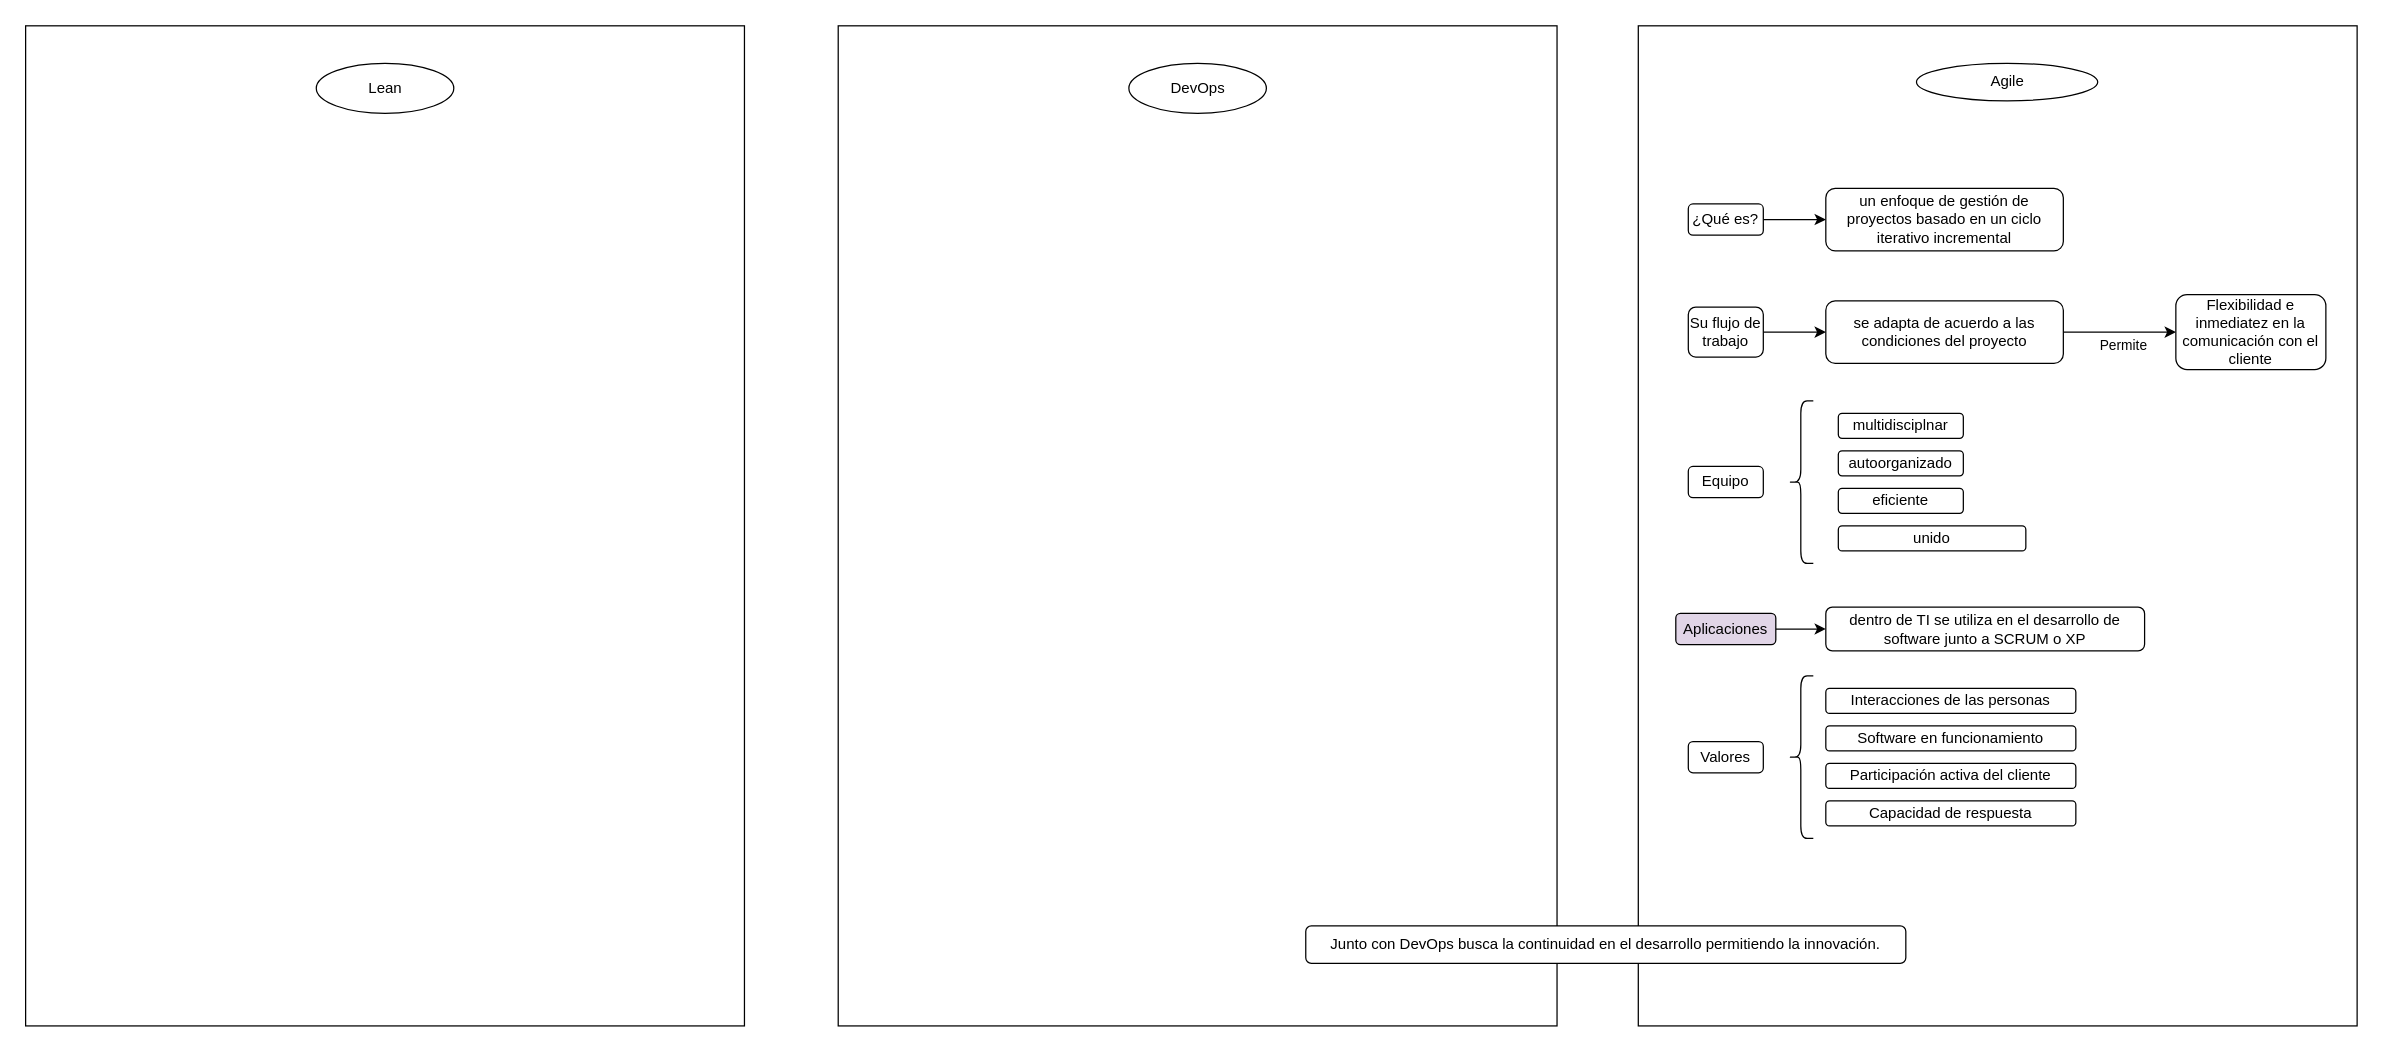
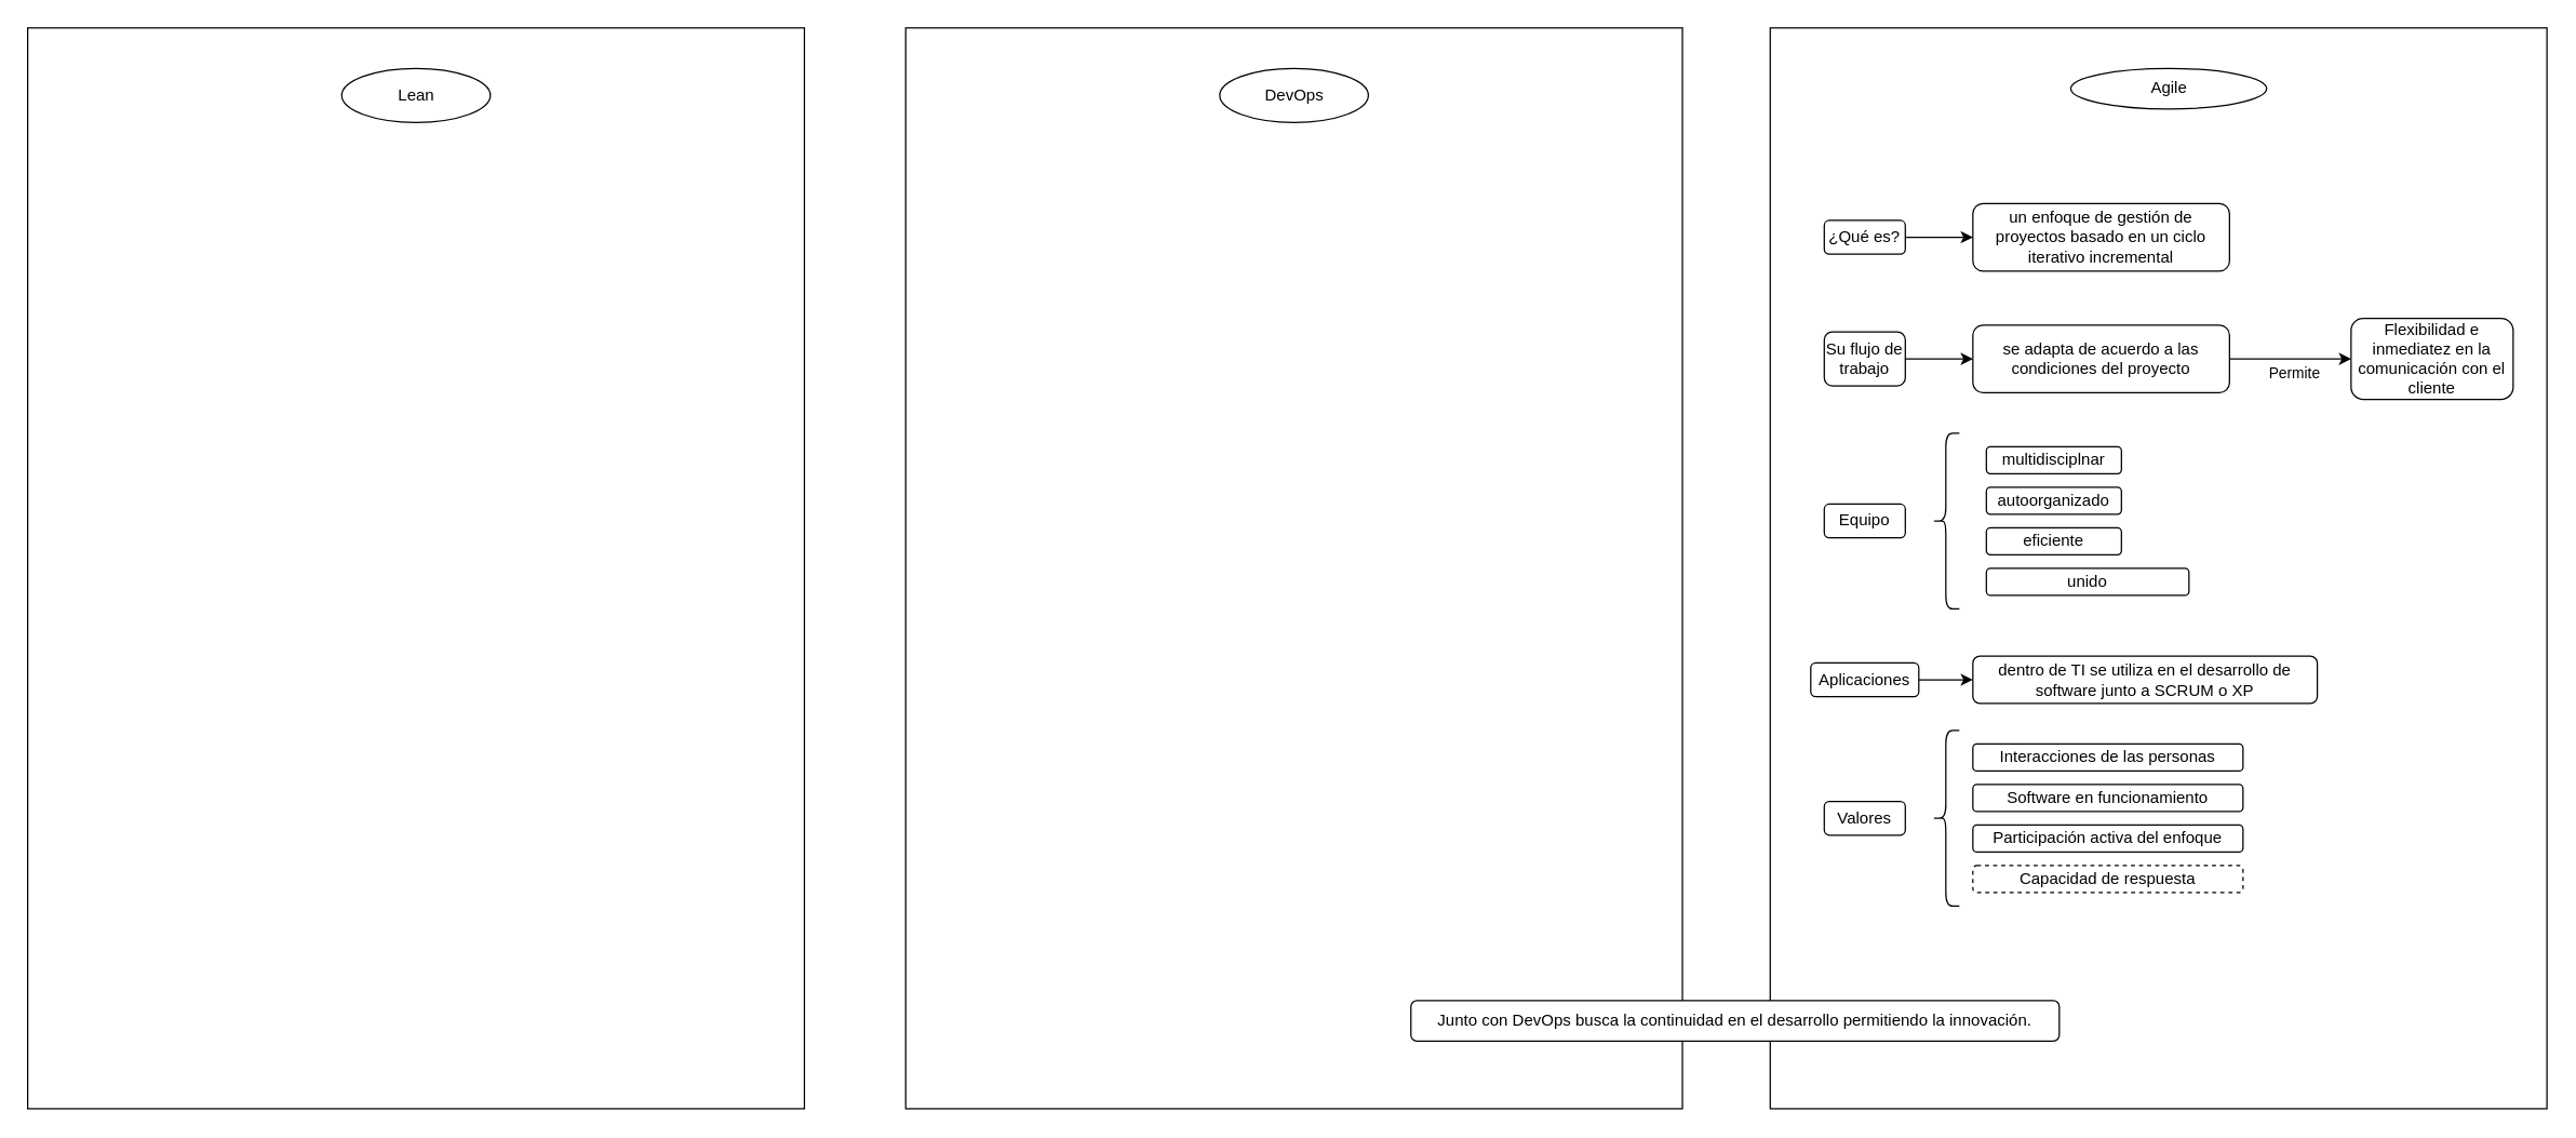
  <mxCell id="0" />
  <mxCell id="1" parent="0" />
  <mxCell id="2" value="" style="rounded=0;whiteSpace=wrap;html=1;" vertex="1" parent="1"><mxGeometry x="20" y="20" width="575" height="800" as="geometry" /></mxCell>
  <mxCell id="3" value="" style="rounded=0;whiteSpace=wrap;html=1;" vertex="1" parent="1"><mxGeometry x="670" y="20" width="575" height="800" as="geometry" /></mxCell>
  <mxCell id="4" value="" style="rounded=0;whiteSpace=wrap;html=1;" vertex="1" parent="1"><mxGeometry x="1310" y="20" width="575" height="800" as="geometry" /></mxCell>
  <mxCell id="5" value="Lean" style="ellipse;whiteSpace=wrap;html=1;" vertex="1" parent="1"><mxGeometry x="252.5" y="50" width="110" height="40" as="geometry" /></mxCell>
  <mxCell id="6" value="DevOps" style="ellipse;whiteSpace=wrap;html=1;" vertex="1" parent="1"><mxGeometry x="902.5" y="50" width="110" height="40" as="geometry" /></mxCell>
  <mxCell id="7" value="Agile" style="ellipse;whiteSpace=wrap;html=1;" vertex="1" parent="1"><mxGeometry x="1532.5" y="50" width="145" height="30" as="geometry" /></mxCell>
  <mxCell id="8" value="un enfoque de gestión de proyectos basado en un ciclo iterativo incremental" style="rounded=1;whiteSpace=wrap;html=1;" vertex="1" parent="1"><mxGeometry x="1460" y="150" width="190" height="50" as="geometry" /></mxCell>
  <mxCell id="9" style="edgeStyle=orthogonalEdgeStyle;rounded=0;orthogonalLoop=1;jettySize=auto;html=1;entryX=0;entryY=0.5;entryDx=0;entryDy=0;" edge="1" parent="1" source="11" target="12"><mxGeometry relative="1" as="geometry" /></mxCell>
  <mxCell id="10" value="Permite" style="edgeLabel;html=1;align=center;verticalAlign=middle;resizable=0;points=[];" vertex="1" connectable="0" parent="9"><mxGeometry x="0.262" y="-1" relative="1" as="geometry"><mxPoint x="-10" y="9" as="offset" /></mxGeometry></mxCell>
  <mxCell id="11" value="se adapta de acuerdo a las condiciones del proyecto" style="rounded=1;whiteSpace=wrap;html=1;" vertex="1" parent="1"><mxGeometry x="1460" y="240" width="190" height="50" as="geometry" /></mxCell>
  <mxCell id="12" value="Flexibilidad e inmediatez en la comunicación con el cliente" style="rounded=1;whiteSpace=wrap;html=1;" vertex="1" parent="1"><mxGeometry x="1740" y="235" width="120" height="60" as="geometry" /></mxCell>
  <mxCell id="13" value="Equipo" style="rounded=1;whiteSpace=wrap;html=1;" vertex="1" parent="1"><mxGeometry x="1350" y="372.5" width="60" height="25" as="geometry" /></mxCell>
  <mxCell id="14" style="edgeStyle=orthogonalEdgeStyle;rounded=0;orthogonalLoop=1;jettySize=auto;html=1;entryX=0;entryY=0.5;entryDx=0;entryDy=0;" edge="1" parent="1" source="15" target="8"><mxGeometry relative="1" as="geometry" /></mxCell>
  <mxCell id="15" value="¿Qué es?" style="rounded=1;whiteSpace=wrap;html=1;" vertex="1" parent="1"><mxGeometry x="1350" y="162.5" width="60" height="25" as="geometry" /></mxCell>
  <mxCell id="16" style="edgeStyle=orthogonalEdgeStyle;rounded=0;orthogonalLoop=1;jettySize=auto;html=1;entryX=0;entryY=0.5;entryDx=0;entryDy=0;" edge="1" parent="1" source="17" target="11"><mxGeometry relative="1" as="geometry" /></mxCell>
  <mxCell id="17" value="Su flujo de trabajo" style="rounded=1;whiteSpace=wrap;html=1;" vertex="1" parent="1"><mxGeometry x="1350" y="245" width="60" height="40" as="geometry" /></mxCell>
  <mxCell id="18" value="multidisciplnar" style="rounded=1;whiteSpace=wrap;html=1;" vertex="1" parent="1"><mxGeometry x="1470" y="330" width="100" height="20" as="geometry" /></mxCell>
  <mxCell id="19" value="autoorganizado" style="rounded=1;whiteSpace=wrap;html=1;" vertex="1" parent="1"><mxGeometry x="1470" y="360" width="100" height="20" as="geometry" /></mxCell>
  <mxCell id="20" value="eficiente" style="rounded=1;whiteSpace=wrap;html=1;" vertex="1" parent="1"><mxGeometry x="1470" y="390" width="100" height="20" as="geometry" /></mxCell>
  <mxCell id="21" value="unido" style="rounded=1;whiteSpace=wrap;html=1;" vertex="1" parent="1"><mxGeometry x="1470" y="420" width="150" height="20" as="geometry" /></mxCell>
  <mxCell id="22" value="" style="shape=curlyBracket;whiteSpace=wrap;html=1;rounded=1;" vertex="1" parent="1"><mxGeometry x="1430" y="320" width="20" height="130" as="geometry" /></mxCell>
  <mxCell id="23" style="edgeStyle=orthogonalEdgeStyle;rounded=0;orthogonalLoop=1;jettySize=auto;html=1;" edge="1" parent="1" source="24" target="25"><mxGeometry relative="1" as="geometry" /></mxCell>
- <mxCell id="24" value="Aplicaciones" style="rounded=1;whiteSpace=wrap;html=1;fillColor=#e1d5e7;" vertex="1" parent="1"><mxGeometry x="1340" y="490" width="80" height="25" as="geometry" /></mxCell>
+ <mxCell id="24" value="Aplicaciones" style="rounded=1;whiteSpace=wrap;html=1;" vertex="1" parent="1"><mxGeometry x="1340" y="490" width="80" height="25" as="geometry" /></mxCell>
  <mxCell id="25" value="dentro de TI se utiliza en el desarrollo de software junto a SCRUM o XP" style="rounded=1;whiteSpace=wrap;html=1;" vertex="1" parent="1"><mxGeometry x="1460" y="485" width="255" height="35" as="geometry" /></mxCell>
  <mxCell id="26" value="Valores" style="rounded=1;whiteSpace=wrap;html=1;" vertex="1" parent="1"><mxGeometry x="1350" y="592.5" width="60" height="25" as="geometry" /></mxCell>
  <mxCell id="27" value="" style="shape=curlyBracket;whiteSpace=wrap;html=1;rounded=1;" vertex="1" parent="1"><mxGeometry x="1430" y="540" width="20" height="130" as="geometry" /></mxCell>
  <mxCell id="28" value="Interacciones de las personas" style="rounded=1;whiteSpace=wrap;html=1;" vertex="1" parent="1"><mxGeometry x="1460" y="550" width="200" height="20" as="geometry" /></mxCell>
  <mxCell id="29" value="Software en funcionamiento" style="rounded=1;whiteSpace=wrap;html=1;" vertex="1" parent="1"><mxGeometry x="1460" y="580" width="200" height="20" as="geometry" /></mxCell>
- <mxCell id="30" value="Participación activa del cliente" style="rounded=1;whiteSpace=wrap;html=1;" vertex="1" parent="1"><mxGeometry x="1460" y="610" width="200" height="20" as="geometry" /></mxCell>
- <mxCell id="31" value="Capacidad de respuesta" style="rounded=1;whiteSpace=wrap;html=1;" vertex="1" parent="1"><mxGeometry x="1460" y="640" width="200" height="20" as="geometry" /></mxCell>
+ <mxCell id="30" value="Participación activa del enfoque" style="rounded=1;whiteSpace=wrap;html=1;" vertex="1" parent="1"><mxGeometry x="1460" y="610" width="200" height="20" as="geometry" /></mxCell>
+ <mxCell id="31" value="Capacidad de respuesta" style="rounded=1;whiteSpace=wrap;html=1;dashed=1;" vertex="1" parent="1"><mxGeometry x="1460" y="640" width="200" height="20" as="geometry" /></mxCell>
  <mxCell id="32" value="Junto con DevOps busca la continuidad en el desarrollo permitiendo la innovación." style="rounded=1;whiteSpace=wrap;html=1;" vertex="1" parent="1"><mxGeometry x="1044" y="740" width="480" height="30" as="geometry" /></mxCell>
